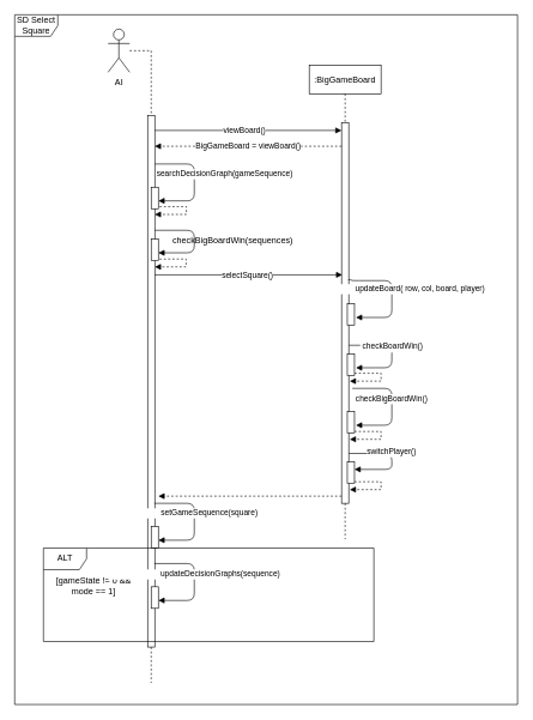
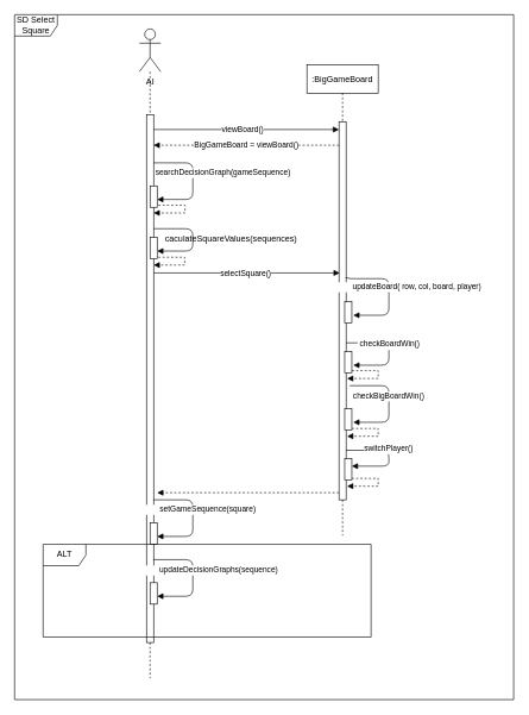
  <mxCell id="0" />
  <mxCell id="1" parent="0" />
  <mxCell id="2" value=":BigGameBoard" style="shape=umlLifeline;perimeter=lifelinePerimeter;container=1;collapsible=0;recursiveResize=0;rounded=0;shadow=0;strokeWidth=1;" parent="1" vertex="1"><mxGeometry x="430" y="90" width="100" height="660" as="geometry" /></mxCell>
  <mxCell id="3" value="" style="points=[];perimeter=orthogonalPerimeter;rounded=0;shadow=0;strokeWidth=1;" parent="2" vertex="1"><mxGeometry x="45" y="80" width="10" height="530" as="geometry" /></mxCell>
  <mxCell id="4" style="edgeStyle=orthogonalEdgeStyle;rounded=0;orthogonalLoop=1;jettySize=auto;html=1;entryX=1.14;entryY=0.964;entryDx=0;entryDy=0;entryPerimeter=0;dashed=1;endArrow=block;endFill=1;" edge="1" parent="2"><mxGeometry relative="1" as="geometry"><mxPoint x="63" y="510" as="sourcePoint" /><mxPoint x="56.4" y="520.92" as="targetPoint" /><Array as="points"><mxPoint x="100" y="510" /><mxPoint x="100" y="521" /></Array></mxGeometry></mxCell>
  <mxCell id="5" style="edgeStyle=orthogonalEdgeStyle;rounded=0;orthogonalLoop=1;jettySize=auto;html=1;entryX=1.14;entryY=0.964;entryDx=0;entryDy=0;entryPerimeter=0;dashed=1;endArrow=block;endFill=1;" edge="1" parent="2"><mxGeometry relative="1" as="geometry"><mxPoint x="63" y="429" as="sourcePoint" /><mxPoint x="56.4" y="439.92" as="targetPoint" /><Array as="points"><mxPoint x="100" y="429" /><mxPoint x="100" y="440" /></Array></mxGeometry></mxCell>
  <mxCell id="6" value="                            searchDecisionGraph(gameSequence)" style="verticalAlign=bottom;endArrow=block;shadow=0;strokeWidth=1;edgeStyle=orthogonalEdgeStyle;exitX=0.94;exitY=0.093;exitDx=0;exitDy=0;exitPerimeter=0;" parent="1" edge="1"><mxGeometry relative="1" as="geometry"><mxPoint x="214.4" y="227.67" as="sourcePoint" /><mxPoint x="220" y="279" as="targetPoint" /><Array as="points"><mxPoint x="270" y="228" /><mxPoint x="270" y="279" /></Array></mxGeometry></mxCell>
  <mxCell id="7" value="SD Select Square" style="shape=umlFrame;whiteSpace=wrap;html=1;" vertex="1" parent="1"><mxGeometry x="20" y="20" width="700" height="960" as="geometry" /></mxCell>
  <mxCell id="8" style="edgeStyle=orthogonalEdgeStyle;rounded=0;orthogonalLoop=1;jettySize=auto;html=1;endArrow=none;endFill=0;dashed=1;" edge="1" parent="1" source="9" target="13"><mxGeometry relative="1" as="geometry" /></mxCell>
- <mxCell id="9" value="AI" style="shape=umlActor;verticalLabelPosition=bottom;verticalAlign=top;html=1;outlineConnect=0;" vertex="1" parent="1"><mxGeometry x="150" y="40" width="30" height="60" as="geometry" /></mxCell>
+ <mxCell id="9" value="AI" style="shape=umlActor;verticalLabelPosition=bottom;verticalAlign=top;html=1;outlineConnect=0;" vertex="1" parent="1"><mxGeometry x="195" y="40" width="30" height="60" as="geometry" /></mxCell>
  <mxCell id="10" style="edgeStyle=orthogonalEdgeStyle;rounded=0;orthogonalLoop=1;jettySize=auto;html=1;dashed=1;endArrow=none;endFill=0;" edge="1" parent="1" source="13"><mxGeometry relative="1" as="geometry"><mxPoint x="210" y="950" as="targetPoint" /></mxGeometry></mxCell>
  <mxCell id="11" value="viewBoard()" style="edgeStyle=orthogonalEdgeStyle;rounded=0;orthogonalLoop=1;jettySize=auto;html=1;endArrow=block;endFill=1;" edge="1" parent="1"><mxGeometry relative="1" as="geometry"><mxPoint x="209" y="177" as="sourcePoint" /><mxPoint x="475" y="181" as="targetPoint" /><Array as="points"><mxPoint x="209" y="181" /></Array></mxGeometry></mxCell>
  <mxCell id="12" value="selectSquare()" style="edgeStyle=orthogonalEdgeStyle;rounded=0;orthogonalLoop=1;jettySize=auto;html=1;endArrow=block;endFill=1;" edge="1" parent="1"><mxGeometry relative="1" as="geometry"><mxPoint x="211" y="382" as="sourcePoint" /><mxPoint x="476" y="382" as="targetPoint" /><Array as="points"><mxPoint x="350" y="382" /><mxPoint x="350" y="382" /></Array></mxGeometry></mxCell>
  <mxCell id="13" value="" style="points=[];perimeter=orthogonalPerimeter;rounded=0;shadow=0;strokeWidth=1;" parent="1" vertex="1"><mxGeometry x="205" y="160" width="10" height="740" as="geometry" /></mxCell>
  <mxCell id="14" value="" style="points=[];perimeter=orthogonalPerimeter;rounded=0;shadow=0;strokeWidth=1;" parent="1" vertex="1"><mxGeometry x="210" y="260" width="10" height="30" as="geometry" /></mxCell>
  <mxCell id="15" value="BigGameBoard = viewBoard()" style="edgeStyle=orthogonalEdgeStyle;rounded=0;orthogonalLoop=1;jettySize=auto;html=1;endArrow=block;endFill=1;dashed=1;" edge="1" parent="1" source="3"><mxGeometry relative="1" as="geometry"><mxPoint x="480" y="203" as="sourcePoint" /><mxPoint x="215" y="203" as="targetPoint" /><Array as="points"><mxPoint x="410" y="203" /><mxPoint x="410" y="203" /></Array></mxGeometry></mxCell>
  <mxCell id="16" value="" style="verticalAlign=bottom;endArrow=block;shadow=0;strokeWidth=1;edgeStyle=orthogonalEdgeStyle;" edge="1" parent="1" source="13"><mxGeometry x="-0.046" y="40" relative="1" as="geometry"><mxPoint x="214.4" y="300" as="sourcePoint" /><mxPoint x="220" y="351.33" as="targetPoint" /><Array as="points"><mxPoint x="270" y="320" /><mxPoint x="270" y="351" /></Array><mxPoint as="offset" /></mxGeometry></mxCell>
  <mxCell id="17" value="" style="points=[];perimeter=orthogonalPerimeter;rounded=0;shadow=0;strokeWidth=1;" vertex="1" parent="1"><mxGeometry x="210" y="332.33" width="10" height="30" as="geometry" /></mxCell>
  <mxCell id="18" value=" checkBoardWin()" style="verticalAlign=bottom;endArrow=block;shadow=0;strokeWidth=1;edgeStyle=orthogonalEdgeStyle;" edge="1" parent="1" source="3"><mxGeometry relative="1" as="geometry"><mxPoint x="489.4" y="460" as="sourcePoint" /><mxPoint x="495" y="511.33" as="targetPoint" /><Array as="points"><mxPoint x="545" y="480" /><mxPoint x="545" y="511" /></Array></mxGeometry></mxCell>
  <mxCell id="19" value="                          updateBoard( row, col, board, player)" style="verticalAlign=bottom;endArrow=block;shadow=0;strokeWidth=1;edgeStyle=orthogonalEdgeStyle;exitX=0.92;exitY=0.413;exitDx=0;exitDy=0;exitPerimeter=0;" edge="1" parent="1" source="3"><mxGeometry relative="1" as="geometry"><mxPoint x="489.2" y="407.83" as="sourcePoint" /><mxPoint x="495" y="441.33" as="targetPoint" /><Array as="points"><mxPoint x="489" y="389" /><mxPoint x="489" y="390" /><mxPoint x="545" y="390" /><mxPoint x="545" y="441" /></Array></mxGeometry></mxCell>
  <mxCell id="20" value="" style="points=[];perimeter=orthogonalPerimeter;rounded=0;shadow=0;strokeWidth=1;" vertex="1" parent="1"><mxGeometry x="483" y="422.33" width="10" height="30" as="geometry" /></mxCell>
  <mxCell id="21" value="" style="points=[];perimeter=orthogonalPerimeter;rounded=0;shadow=0;strokeWidth=1;" vertex="1" parent="1"><mxGeometry x="483" y="492.33" width="10" height="30" as="geometry" /></mxCell>
  <mxCell id="22" value="checkBigBoardWin()" style="verticalAlign=bottom;endArrow=block;shadow=0;strokeWidth=1;edgeStyle=orthogonalEdgeStyle;" edge="1" parent="1"><mxGeometry relative="1" as="geometry"><mxPoint x="490" y="540" as="sourcePoint" /><mxPoint x="495" y="591.33" as="targetPoint" /><Array as="points"><mxPoint x="545" y="540.33" /><mxPoint x="545" y="591.33" /></Array></mxGeometry></mxCell>
  <mxCell id="23" value="" style="points=[];perimeter=orthogonalPerimeter;rounded=0;shadow=0;strokeWidth=1;" vertex="1" parent="1"><mxGeometry x="483" y="572.33" width="10" height="30" as="geometry" /></mxCell>
  <mxCell id="24" value="switchPlayer()" style="verticalAlign=bottom;endArrow=block;shadow=0;strokeWidth=1;edgeStyle=orthogonalEdgeStyle;exitX=1;exitY=0.869;exitDx=0;exitDy=0;exitPerimeter=0;entryX=1;entryY=0.349;entryDx=0;entryDy=0;entryPerimeter=0;" edge="1" parent="1" source="3" target="26"><mxGeometry relative="1" as="geometry"><mxPoint x="490" y="610" as="sourcePoint" /><mxPoint x="500" y="661" as="targetPoint" /><Array as="points"><mxPoint x="545" y="631" /><mxPoint x="545" y="653" /></Array></mxGeometry></mxCell>
  <mxCell id="25" style="edgeStyle=orthogonalEdgeStyle;rounded=0;orthogonalLoop=1;jettySize=auto;html=1;entryX=1.14;entryY=0.964;entryDx=0;entryDy=0;entryPerimeter=0;dashed=1;endArrow=block;endFill=1;" edge="1" parent="1" source="26" target="3"><mxGeometry relative="1" as="geometry"><Array as="points"><mxPoint x="530" y="670" /><mxPoint x="530" y="681" /></Array></mxGeometry></mxCell>
  <mxCell id="26" value="" style="points=[];perimeter=orthogonalPerimeter;rounded=0;shadow=0;strokeWidth=1;" vertex="1" parent="1"><mxGeometry x="483" y="642.33" width="10" height="30" as="geometry" /></mxCell>
  <mxCell id="27" style="edgeStyle=orthogonalEdgeStyle;rounded=0;orthogonalLoop=1;jettySize=auto;html=1;endArrow=block;endFill=1;dashed=1;" edge="1" parent="1" source="3"><mxGeometry relative="1" as="geometry"><mxPoint x="220" y="690" as="targetPoint" /><Array as="points"><mxPoint x="220" y="690" /></Array></mxGeometry></mxCell>
  <mxCell id="28" value="              setGameSequence(square)" style="verticalAlign=bottom;endArrow=block;shadow=0;strokeWidth=1;edgeStyle=orthogonalEdgeStyle;exitX=0.94;exitY=0.093;exitDx=0;exitDy=0;exitPerimeter=0;" edge="1" parent="1"><mxGeometry relative="1" as="geometry"><mxPoint x="214.4" y="700" as="sourcePoint" /><mxPoint x="220" y="751.33" as="targetPoint" /><Array as="points"><mxPoint x="270" y="700.33" /><mxPoint x="270" y="751.33" /></Array></mxGeometry></mxCell>
  <mxCell id="29" value="" style="points=[];perimeter=orthogonalPerimeter;rounded=0;shadow=0;strokeWidth=1;" vertex="1" parent="1"><mxGeometry x="210" y="732.33" width="10" height="30" as="geometry" /></mxCell>
  <mxCell id="30" style="edgeStyle=orthogonalEdgeStyle;rounded=0;orthogonalLoop=1;jettySize=auto;html=1;entryX=1.14;entryY=0.964;entryDx=0;entryDy=0;entryPerimeter=0;dashed=1;endArrow=block;endFill=1;" edge="1" parent="1"><mxGeometry relative="1" as="geometry"><mxPoint x="221.6" y="360" as="sourcePoint" /><mxPoint x="215" y="370.92" as="targetPoint" /><Array as="points"><mxPoint x="258.6" y="360" /><mxPoint x="258.6" y="371" /></Array></mxGeometry></mxCell>
  <mxCell id="31" style="edgeStyle=orthogonalEdgeStyle;rounded=0;orthogonalLoop=1;jettySize=auto;html=1;entryX=1.14;entryY=0.964;entryDx=0;entryDy=0;entryPerimeter=0;dashed=1;endArrow=block;endFill=1;" edge="1" parent="1"><mxGeometry relative="1" as="geometry"><mxPoint x="221.6" y="287" as="sourcePoint" /><mxPoint x="215" y="297.92" as="targetPoint" /><Array as="points"><mxPoint x="259" y="287" /><mxPoint x="259" y="298" /></Array></mxGeometry></mxCell>
- <mxCell id="32" value="&amp;nbsp; &amp;nbsp; &amp;nbsp; &amp;nbsp; &amp;nbsp; &amp;nbsp; &amp;nbsp; &amp;nbsp; &amp;nbsp; &amp;nbsp; checkBigBoardWin(sequences)" style="text;html=1;align=center;verticalAlign=middle;resizable=0;points=[];autosize=1;strokeColor=none;fillColor=none;" vertex="1" parent="1"><mxGeometry x="150" y="320" width="280" height="30" as="geometry" /></mxCell>
+ <mxCell id="32" value="&amp;nbsp; &amp;nbsp; &amp;nbsp; &amp;nbsp; &amp;nbsp; &amp;nbsp; &amp;nbsp; &amp;nbsp; &amp;nbsp; &amp;nbsp; caculateSquareValues(sequences)" style="text;html=1;align=center;verticalAlign=middle;resizable=0;points=[];autosize=1;strokeColor=none;fillColor=none;" vertex="1" parent="1"><mxGeometry x="150" y="320" width="280" height="30" as="geometry" /></mxCell>
  <mxCell id="33" value="ALT" style="shape=umlFrame;whiteSpace=wrap;html=1;" vertex="1" parent="1"><mxGeometry x="60" y="762.33" width="460" height="130" as="geometry" /></mxCell>
- <mxCell id="34" value="[gameState != 0 &amp;amp;&amp;amp; mode == 1]" style="text;html=1;strokeColor=none;fillColor=none;align=center;verticalAlign=middle;whiteSpace=wrap;rounded=0;" vertex="1" parent="1"><mxGeometry x="65" y="800" width="130" height="30" as="geometry" /></mxCell>
  <mxCell id="35" value="                        updateDecisionGraphs(sequence)" style="verticalAlign=bottom;endArrow=block;shadow=0;strokeWidth=1;edgeStyle=orthogonalEdgeStyle;exitX=0.94;exitY=0.093;exitDx=0;exitDy=0;exitPerimeter=0;" edge="1" parent="1"><mxGeometry relative="1" as="geometry"><mxPoint x="214.4" y="783.84" as="sourcePoint" /><mxPoint x="220" y="835.17" as="targetPoint" /><Array as="points"><mxPoint x="270" y="784.17" /><mxPoint x="270" y="835.17" /></Array></mxGeometry></mxCell>
  <mxCell id="36" value="" style="points=[];perimeter=orthogonalPerimeter;rounded=0;shadow=0;strokeWidth=1;" vertex="1" parent="1"><mxGeometry x="210" y="816.17" width="10" height="30" as="geometry" /></mxCell>
